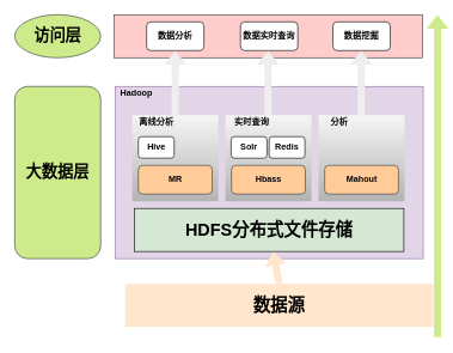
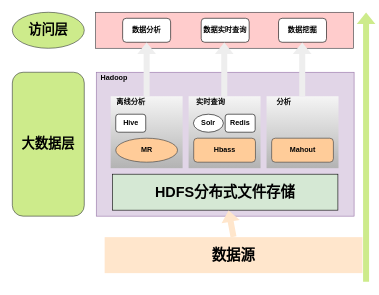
  <mxCell id="0" />
  <mxCell id="1" parent="0" />
  <mxCell id="2" value="&lt;h1&gt;&lt;font face=&quot;Comic Sans MS&quot;&gt;&lt;span&gt;数据源&lt;/span&gt;&lt;/font&gt;&lt;/h1&gt;" style="rounded=0;whiteSpace=wrap;html=1;fillColor=#ffe6cc;strokeColor=none;fontStyle=1" parent="1" vertex="1"><mxGeometry x="174" y="395" width="430" height="60" as="geometry" /></mxCell>
  <mxCell id="3" value="" style="rounded=0;whiteSpace=wrap;html=1;fillColor=#e1d5e7;strokeColor=#9673a6;fontStyle=1" parent="1" vertex="1"><mxGeometry x="160" y="120" width="430" height="240" as="geometry" /></mxCell>
  <mxCell id="4" value="&lt;h1&gt;HDFS分布式文件存储&lt;/h1&gt;" style="rounded=0;whiteSpace=wrap;html=1;fillColor=#d5e8d4;strokeColor=#000000;fontStyle=1" parent="1" vertex="1"><mxGeometry x="187" y="290" width="376" height="60" as="geometry" /></mxCell>
  <mxCell id="5" value="" style="shape=flexArrow;endArrow=classic;html=1;exitX=0.5;exitY=0;exitDx=0;exitDy=0;fillColor=#ffe6cc;strokeColor=none;fontStyle=1" parent="1" source="2" target="4" edge="1"><mxGeometry width="50" height="50" relative="1" as="geometry"><mxPoint x="340" y="400" as="sourcePoint" /><mxPoint x="390" y="350" as="targetPoint" /></mxGeometry></mxCell>
  <mxCell id="6" value="&lt;div align=&quot;left&quot;&gt;&lt;h2&gt;&lt;br&gt;&lt;/h2&gt;&lt;/div&gt;" style="whiteSpace=wrap;html=1;aspect=fixed;strokeColor=none;align=left;gradientColor=#b3b3b3;fillColor=#f5f5f5;fontStyle=1" parent="1" vertex="1"><mxGeometry x="184" y="160" width="120" height="120" as="geometry" /></mxCell>
  <mxCell id="7" value="离线分析" style="text;html=1;strokeColor=none;fillColor=none;align=center;verticalAlign=middle;whiteSpace=wrap;rounded=0;fontStyle=1" parent="1" vertex="1"><mxGeometry x="192.5" y="160" width="50" height="20" as="geometry" /></mxCell>
  <mxCell id="8" value="Hadoop" style="text;html=1;strokeColor=none;fillColor=none;align=center;verticalAlign=middle;whiteSpace=wrap;rounded=0;fontStyle=1" parent="1" vertex="1"><mxGeometry x="170" y="120" width="40" height="20" as="geometry" /></mxCell>
  <mxCell id="9" value="&lt;div align=&quot;left&quot;&gt;&lt;h2&gt;&lt;br&gt;&lt;/h2&gt;&lt;/div&gt;" style="whiteSpace=wrap;html=1;aspect=fixed;strokeColor=none;align=left;gradientColor=#b3b3b3;fillColor=#f5f5f5;fontStyle=1" parent="1" vertex="1"><mxGeometry x="314" y="160" width="120" height="120" as="geometry" /></mxCell>
  <mxCell id="10" value="&lt;div align=&quot;left&quot;&gt;&lt;h2&gt;&lt;br&gt;&lt;/h2&gt;&lt;/div&gt;" style="whiteSpace=wrap;html=1;aspect=fixed;strokeColor=none;align=left;gradientColor=#b3b3b3;fillColor=#f5f5f5;fontStyle=1" parent="1" vertex="1"><mxGeometry x="444" y="160" width="120" height="120" as="geometry" /></mxCell>
  <mxCell id="11" value="实时查询" style="text;html=1;strokeColor=none;fillColor=none;align=center;verticalAlign=middle;whiteSpace=wrap;rounded=0;fontStyle=1" parent="1" vertex="1"><mxGeometry x="322.5" y="160" width="56" height="20" as="geometry" /></mxCell>
  <mxCell id="12" value="分析" style="text;html=1;strokeColor=none;fillColor=none;align=center;verticalAlign=middle;whiteSpace=wrap;rounded=0;fontStyle=1" parent="1" vertex="1"><mxGeometry x="452.5" y="160" width="40" height="20" as="geometry" /></mxCell>
- <mxCell id="13" value="MR" style="rounded=1;whiteSpace=wrap;html=1;strokeColor=#36393d;fillColor=#ffcc99;fontStyle=1" parent="1" vertex="1"><mxGeometry x="192.5" y="230" width="103" height="40" as="geometry" /></mxCell>
+ <mxCell id="13" value="MR" style="ellipse;whiteSpace=wrap;html=1;strokeColor=#36393d;fillColor=#ffcc99;fontStyle=1;" parent="1" vertex="1"><mxGeometry x="192.5" y="230" width="103" height="40" as="geometry" /></mxCell>
  <mxCell id="14" value="Mahout" style="rounded=1;whiteSpace=wrap;html=1;strokeColor=#36393d;fillColor=#ffcc99;fontStyle=1" parent="1" vertex="1"><mxGeometry x="452.5" y="230" width="103" height="40" as="geometry" /></mxCell>
  <mxCell id="15" value="Hbass" style="rounded=1;whiteSpace=wrap;html=1;strokeColor=#36393d;fillColor=#ffcc99;fontStyle=1" parent="1" vertex="1"><mxGeometry x="322.5" y="230" width="103" height="40" as="geometry" /></mxCell>
  <mxCell id="16" value="Hive" style="rounded=1;whiteSpace=wrap;html=1;strokeColor=#000000;fontStyle=1" parent="1" vertex="1"><mxGeometry x="192.5" y="190" width="50" height="30" as="geometry" /></mxCell>
- <mxCell id="17" value="Solr" style="rounded=1;whiteSpace=wrap;html=1;strokeColor=#000000;fontStyle=1" parent="1" vertex="1"><mxGeometry x="322" y="190" width="50" height="30" as="geometry" /></mxCell>
+ <mxCell id="17" value="Solr" style="ellipse;whiteSpace=wrap;html=1;strokeColor=#000000;fontStyle=1;" parent="1" vertex="1"><mxGeometry x="322" y="190" width="50" height="30" as="geometry" /></mxCell>
  <mxCell id="18" value="Redis" style="rounded=1;whiteSpace=wrap;html=1;strokeColor=#000000;fontStyle=1" parent="1" vertex="1"><mxGeometry x="375" y="190" width="50" height="30" as="geometry" /></mxCell>
  <mxCell id="19" value="" style="rounded=0;whiteSpace=wrap;html=1;fillColor=#ffcccc;strokeColor=#36393d;fontStyle=1" parent="1" vertex="1"><mxGeometry x="159" y="20" width="430" height="60" as="geometry" /></mxCell>
  <mxCell id="20" value="数据分析" style="rounded=1;whiteSpace=wrap;html=1;strokeColor=#000000;fontStyle=1" parent="1" vertex="1"><mxGeometry x="204" y="30" width="80" height="40" as="geometry" /></mxCell>
  <mxCell id="21" value="数据实时查询" style="rounded=1;whiteSpace=wrap;html=1;strokeColor=#000000;fontStyle=1" parent="1" vertex="1"><mxGeometry x="335" y="30" width="80" height="40" as="geometry" /></mxCell>
  <mxCell id="22" value="数据挖掘" style="rounded=1;whiteSpace=wrap;html=1;strokeColor=#000000;fontStyle=1" parent="1" vertex="1"><mxGeometry x="464" y="30" width="80" height="40" as="geometry" /></mxCell>
  <mxCell id="23" value="" style="shape=flexArrow;endArrow=classic;html=1;exitX=0.5;exitY=0;exitDx=0;exitDy=0;entryX=0.5;entryY=1;entryDx=0;entryDy=0;strokeColor=none;fillColor=#eeeeee;" parent="1" source="6" target="20" edge="1"><mxGeometry width="50" height="50" relative="1" as="geometry"><mxPoint x="20" y="240" as="sourcePoint" /><mxPoint x="70" y="190" as="targetPoint" /></mxGeometry></mxCell>
  <mxCell id="24" value="" style="shape=flexArrow;endArrow=classic;html=1;exitX=0.5;exitY=0;exitDx=0;exitDy=0;entryX=0.5;entryY=1;entryDx=0;entryDy=0;strokeColor=none;fillColor=#eeeeee;" parent="1" edge="1"><mxGeometry width="50" height="50" relative="1" as="geometry"><mxPoint x="373.5" y="160" as="sourcePoint" /><mxPoint x="373.5" y="70" as="targetPoint" /></mxGeometry></mxCell>
  <mxCell id="25" value="" style="shape=flexArrow;endArrow=classic;html=1;exitX=0.5;exitY=0;exitDx=0;exitDy=0;entryX=0.5;entryY=1;entryDx=0;entryDy=0;strokeColor=none;fillColor=#eeeeee;" parent="1" edge="1"><mxGeometry width="50" height="50" relative="1" as="geometry"><mxPoint x="503.5" y="160" as="sourcePoint" /><mxPoint x="503.5" y="70" as="targetPoint" /></mxGeometry></mxCell>
  <mxCell id="26" value="大数据层" style="rounded=1;whiteSpace=wrap;html=1;strokeColor=#36393d;fillColor=#cdeb8b;fontStyle=1;fontSize=22;" parent="1" vertex="1"><mxGeometry x="20" y="120" width="120" height="240" as="geometry" /></mxCell>
  <mxCell id="27" value="访问层" style="ellipse;whiteSpace=wrap;html=1;strokeColor=#36393d;fillColor=#cdeb8b;fontStyle=1;fontSize=22;" parent="1" vertex="1"><mxGeometry x="20" y="20" width="120" height="60" as="geometry" /></mxCell>
  <mxCell id="28" value="" style="shape=flexArrow;endArrow=classic;html=1;fontSize=22;fillColor=#cdeb8b;strokeColor=none;" parent="1" edge="1"><mxGeometry width="50" height="50" relative="1" as="geometry"><mxPoint x="610" y="470" as="sourcePoint" /><mxPoint x="610" y="20" as="targetPoint" /></mxGeometry></mxCell>
